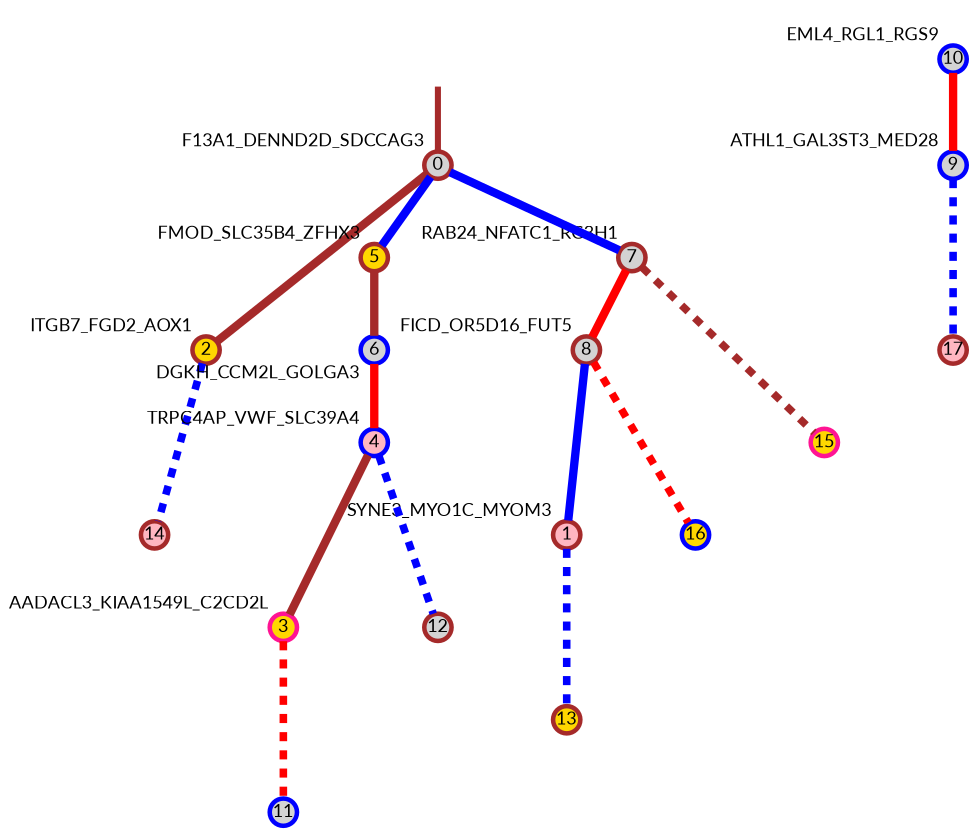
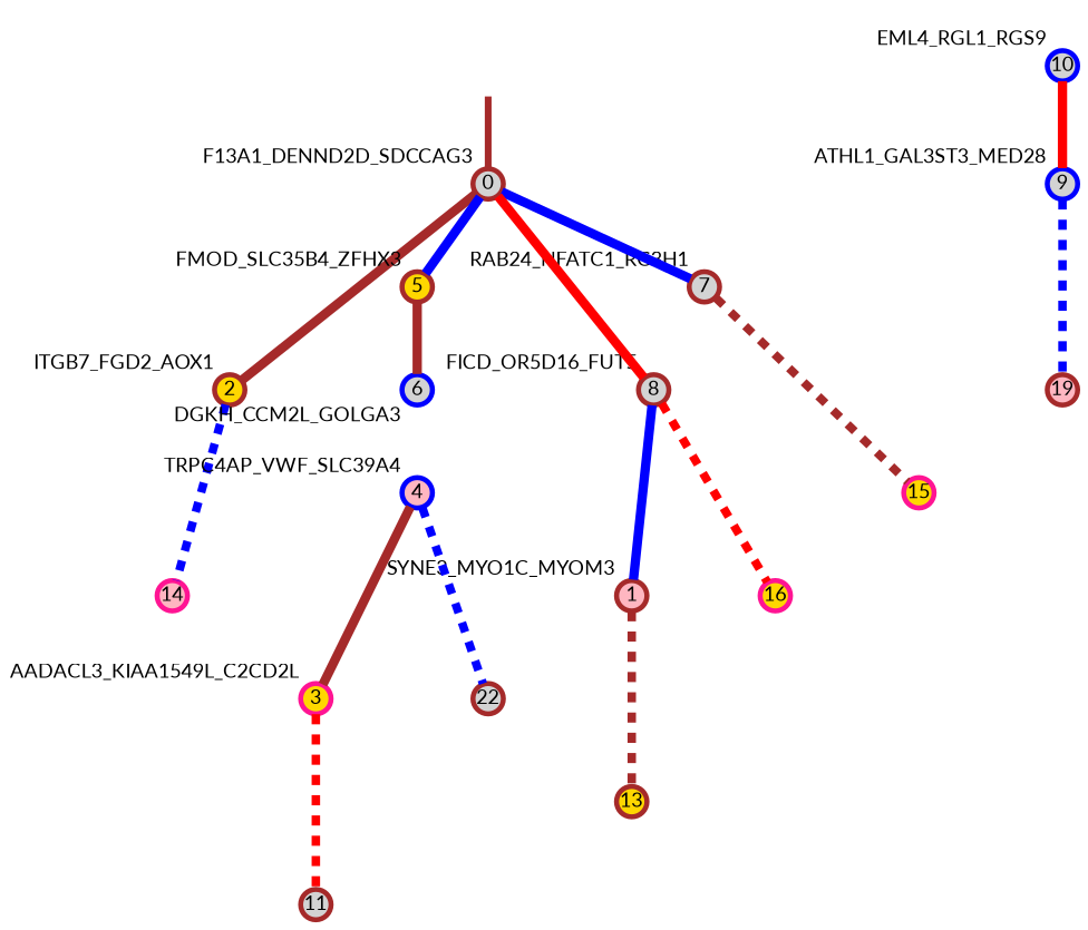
  strict digraph {
    forcelabels=true
    nodesep=0.7
    rankdir=TB
    ranksep=0.6
    splines=false
    node [color=brown fillcolor=lightgrey fixedsize=true fontname=Lato fontsize="12pt" penwidth=3 shape=circle style=filled]
    edge [arrowsize=0 color=brown minlen=2.0 penwidth=5.5 style=solid]
    0 [height=0.25 xlabel=F13A1_DENND2D_SDCCAG3]
    2 [fillcolor=gold height=0.25 xlabel=ITGB7_FGD2_AOX1]
    5 [fillcolor=gold height=0.25 xlabel=FMOD_SLC35B4_ZFHX3]
    7 [height=0.25 xlabel=RAB24_NFATC1_RC3H1]
    8 [height=0.25 xlabel=FICD_OR5D16_FUT5]
-   14 [fillcolor=lightpink height=0.25 style="solid,filled"]
+   14 [color=deeppink fillcolor=lightpink height=0.25 style="solid,filled"]
    6 [color=blue height=0.25 xlabel=DGKH_CCM2L_GOLGA3]
    15 [color=deeppink fillcolor=gold height=0.25 style="solid,filled"]
    1 [fillcolor=lightpink height=0.25 xlabel=SYNE3_MYO1C_MYOM3]
-   16 [color=blue fillcolor=gold height=0.25 style="solid,filled"]
+   16 [color=deeppink fillcolor=gold height=0.25 style="solid,filled"]
    10 [color=blue height=0.25 xlabel=EML4_RGL1_RGS9]
    9 [color=blue height=0.25 xlabel=ATHL1_GAL3ST3_MED28]
    4 [color=blue fillcolor=lightpink height=0.25 xlabel=TRPC4AP_VWF_SLC39A4]
    13 [fillcolor=gold height=0.25 style="solid,filled"]
-   17 [fillcolor=lightpink height=0.25 style="solid,filled"]
+   17 [fillcolor=lightpink height=0.25 style="solid,filled" label=19]
    3 [color=deeppink fillcolor=gold height=0.25 xlabel=AADACL3_KIAA1549L_C2CD2L]
-   11 [color=blue height=0.25 style="solid,filled"]
-   12 [height=0.25 style="solid,filled"]
+   11 [height=0.25 style="solid,filled"]
+   12 [height=0.25 style="solid,filled" label=22]
    normal [style=invis xlabel=F13A1_DENND2D_SDCCAG3 color="" fillcolor="" fixedsize="" fontname="" fontsize="" shape=""]
    0 -> 2
    0 -> 5 [color=blue minlen=1.7999999523162842]
    0 -> 7 [color=blue minlen=1.2000000476837158]
-   7 -> 8 [color=red minlen=1.0]
+   0 -> 8 [color=red minlen=1.0]
    2 -> 14 [color=blue penwidth=5 style=dashed]
    5 -> 6 [minlen=1.600000023841858]
    7 -> 15 [penwidth=5 style=dashed]
    8 -> 1 [color=blue]
    8 -> 16 [color=red penwidth=5 style=dashed]
-   6 -> 4 [color=red minlen=1.7999999523162842]
-   1 -> 13 [color=blue penwidth=5 style=dashed]
+   1 -> 13 [penwidth=5 style=dashed]
    10 -> 9 [color=red minlen=1.0]
    9 -> 17 [color=blue penwidth=5 style=dashed]
    4 -> 3
    4 -> 12 [color=blue penwidth=5 style=dashed]
    3 -> 11 [color=red penwidth=5 style=dashed]
    normal -> 0 [penwidth=4 minlen=""]
  }
